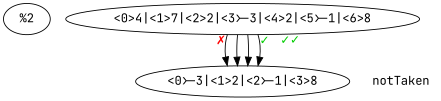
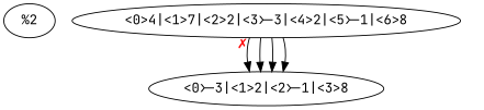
  digraph {
    fontname="JetBrains Mono"
    node [fontname="JetBrains Mono"]
    edge [fontname="JetBrains Mono" headport="0:n"]
    n1 [label="%2"]
    n2 [label="<0>4|<1>7|<2>2|<3>-3|<4>2|<5>-1|<6>8"]
    n3 [label="<0>-3|<1>2|<2>-1|<3>8"]
-   notTaken [shape=none]
    n2 -> n3 [fontcolor=red taillabel="✗" tailport="3:s"]
    n2 -> n3 [headport="1:n" tailport="4:s"]
    n2 -> n3 [headport="2:n" tailport="5:s"]
    n2 -> n3 [headport="3:n" tailport="6:s"]
-   n2 -> notTaken [color=transparent dir=none fontcolor=green3 shape=none taillabel="✓" tailport="0:s"]
-   n2 -> notTaken [color=transparent dir=none fontcolor=green3 shape=none taillabel="✓" tailport="1:s"]
-   n2 -> notTaken [color=transparent dir=none fontcolor=green3 shape=none taillabel="✓" tailport="2:s"]
  }
